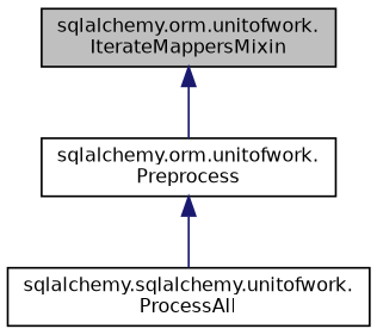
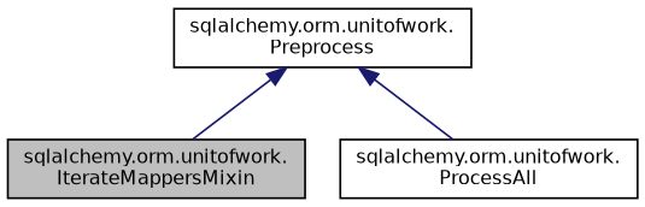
  digraph {
    node [color=black fillcolor=white fontname=Helvetica fontsize=10 shape=record style=filled]
    edge [color=midnightblue dir=back fontname=Helvetica fontsize=10 labelfontname=Helvetica labelfontsize=10 style=solid]
    n1 [fillcolor=grey75 fontcolor=black height=0.2 label="sqlalchemy.orm.unitofwork.\lIterateMappersMixin" width=0.4]
    n2 [height=0.2 label="sqlalchemy.orm.unitofwork.\lPreprocess" width=0.4]
-   n3 [height=0.2 label="sqlalchemy.sqlalchemy.unitofwork.\lProcessAll" width=0.4]
-   n1 -> n2
+   n3 [height=0.2 label="sqlalchemy.orm.unitofwork.\lProcessAll" width=0.4]
+   n2 -> n1
    n2 -> n3
  }
